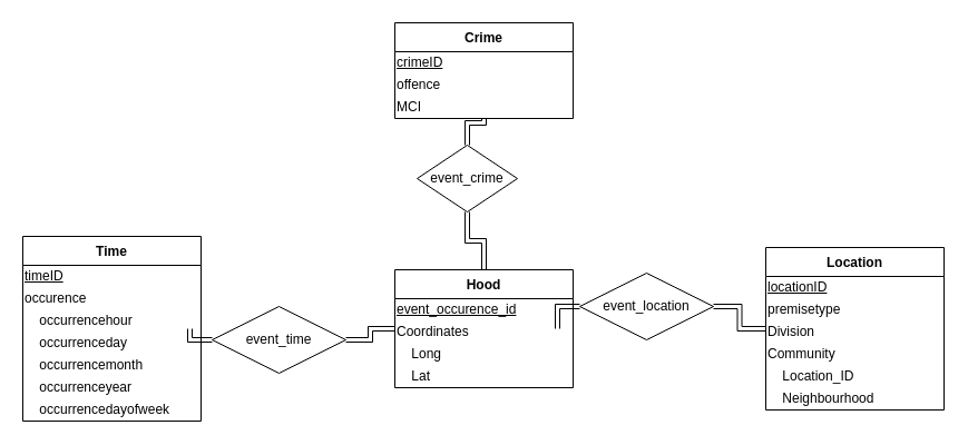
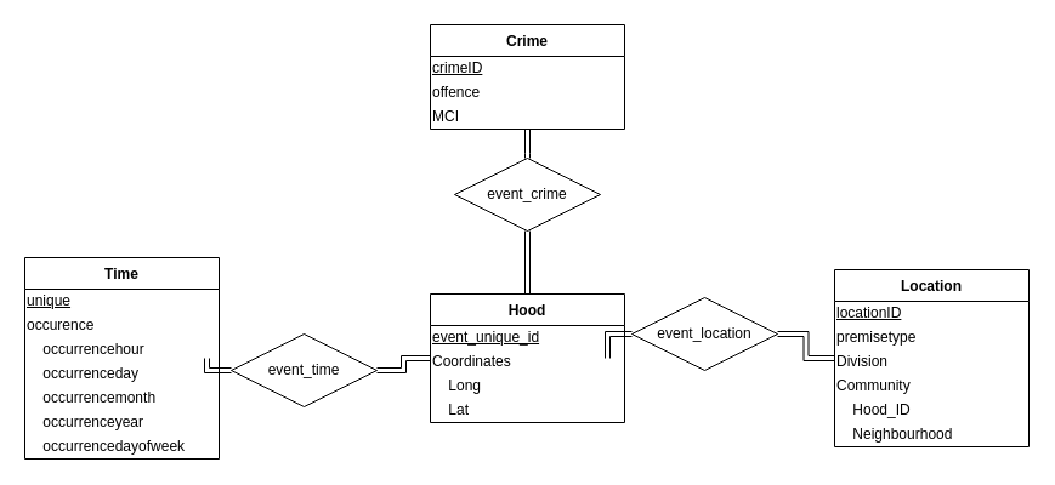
  <mxCell id="0" />
  <mxCell id="1" parent="0" />
  <mxCell id="2" value="Crime" style="swimlane;fontStyle=1;childLayout=stackLayout;horizontal=1;startSize=26;horizontalStack=0;resizeParent=1;resizeLast=0;collapsible=1;marginBottom=0;rounded=0;shadow=0;strokeWidth=1;" vertex="1" parent="1"><mxGeometry x="354" y="20" width="160" height="86" as="geometry"><mxRectangle x="260" y="270" width="160" height="26" as="alternateBounds" /></mxGeometry></mxCell>
  <mxCell id="3" value="&lt;u&gt;crimeID&lt;/u&gt;" style="text;html=1;align=left;verticalAlign=middle;resizable=0;points=[];autosize=1;" vertex="1" parent="2"><mxGeometry y="26" width="160" height="20" as="geometry" /></mxCell>
  <mxCell id="4" value="offence" style="text;html=1;align=left;verticalAlign=middle;resizable=0;points=[];autosize=1;" vertex="1" parent="2"><mxGeometry y="46" width="160" height="20" as="geometry" /></mxCell>
  <mxCell id="5" value="MCI" style="text;html=1;align=left;verticalAlign=middle;resizable=0;points=[];autosize=1;" vertex="1" parent="2"><mxGeometry y="66" width="160" height="20" as="geometry" /></mxCell>
  <mxCell id="6" style="edgeStyle=orthogonalEdgeStyle;rounded=0;orthogonalLoop=1;jettySize=auto;html=1;endArrow=none;endFill=0;shape=link;" edge="1" parent="1" source="8" target="15"><mxGeometry relative="1" as="geometry" /></mxCell>
  <mxCell id="7" style="edgeStyle=orthogonalEdgeStyle;rounded=0;orthogonalLoop=1;jettySize=auto;html=1;endArrow=none;endFill=0;shape=link;" edge="1" parent="1" source="8" target="23"><mxGeometry relative="1" as="geometry" /></mxCell>
  <mxCell id="8" value="event_time" style="shape=rhombus;perimeter=rhombusPerimeter;whiteSpace=wrap;html=1;align=center;strokeColor=#000000;" vertex="1" parent="1"><mxGeometry x="190" y="275" width="120" height="60" as="geometry" /></mxCell>
  <mxCell id="9" style="edgeStyle=orthogonalEdgeStyle;rounded=0;orthogonalLoop=1;jettySize=auto;html=1;endArrow=none;endFill=0;shape=link;" edge="1" parent="1" source="11" target="23"><mxGeometry relative="1" as="geometry" /></mxCell>
  <mxCell id="10" style="edgeStyle=orthogonalEdgeStyle;rounded=0;orthogonalLoop=1;jettySize=auto;html=1;endArrow=none;endFill=0;shape=link;" edge="1" parent="1" source="11" target="28"><mxGeometry relative="1" as="geometry" /></mxCell>
  <mxCell id="11" value="event_location" style="shape=rhombus;perimeter=rhombusPerimeter;whiteSpace=wrap;html=1;align=center;strokeColor=#000000;" vertex="1" parent="1"><mxGeometry x="520" y="245" width="120" height="60" as="geometry" /></mxCell>
  <mxCell id="12" style="edgeStyle=orthogonalEdgeStyle;rounded=0;orthogonalLoop=1;jettySize=auto;html=1;endArrow=none;endFill=0;shape=link;" edge="1" parent="1" source="14" target="23"><mxGeometry relative="1" as="geometry" /></mxCell>
  <mxCell id="13" style="edgeStyle=orthogonalEdgeStyle;rounded=0;orthogonalLoop=1;jettySize=auto;html=1;exitX=0.5;exitY=0;exitDx=0;exitDy=0;endArrow=none;endFill=0;shape=link;" edge="1" parent="1" source="14" target="2"><mxGeometry relative="1" as="geometry" /></mxCell>
- <mxCell id="14" value="event_crime" style="shape=rhombus;perimeter=rhombusPerimeter;whiteSpace=wrap;html=1;align=center;strokeColor=#000000;" vertex="1" parent="1"><mxGeometry x="374" y="130" width="90" height="60" as="geometry" /></mxCell>
+ <mxCell id="14" value="event_crime" style="shape=rhombus;perimeter=rhombusPerimeter;whiteSpace=wrap;html=1;align=center;strokeColor=#000000;" vertex="1" parent="1"><mxGeometry x="374" y="130" width="120" height="60" as="geometry" /></mxCell>
  <mxCell id="15" value="Time" style="swimlane;fontStyle=1;childLayout=stackLayout;horizontal=1;startSize=26;horizontalStack=0;resizeParent=1;resizeLast=0;collapsible=1;marginBottom=0;rounded=0;shadow=0;strokeWidth=1;" vertex="1" parent="1"><mxGeometry y="212" width="160" height="166" as="geometry" x="20"><mxRectangle x="260" y="270" width="160" height="26" as="alternateBounds" /></mxGeometry></mxCell>
- <mxCell id="16" value="&lt;u&gt;timeID&lt;/u&gt;" style="text;html=1;align=left;verticalAlign=middle;resizable=0;points=[];autosize=1;" vertex="1" parent="15"><mxGeometry y="26" width="160" height="20" as="geometry" /></mxCell>
+ <mxCell id="16" value="&lt;u&gt;unique&lt;/u&gt;" style="text;html=1;align=left;verticalAlign=middle;resizable=0;points=[];autosize=1;" vertex="1" parent="15"><mxGeometry y="26" width="160" height="20" as="geometry" /></mxCell>
  <mxCell id="17" value="occurence" style="text;html=1;align=left;verticalAlign=middle;resizable=0;points=[];autosize=1;" vertex="1" parent="15"><mxGeometry y="46" width="160" height="20" as="geometry" /></mxCell>
  <mxCell id="18" value="&amp;nbsp;&amp;nbsp;&amp;nbsp; occurrencehour" style="text;html=1;align=left;verticalAlign=middle;resizable=0;points=[];autosize=1;" vertex="1" parent="15"><mxGeometry y="66" width="160" height="20" as="geometry" /></mxCell>
  <mxCell id="19" value="&amp;nbsp;&amp;nbsp;&amp;nbsp; occurrenceday" style="text;html=1;align=left;verticalAlign=middle;resizable=0;points=[];autosize=1;" vertex="1" parent="15"><mxGeometry y="86" width="160" height="20" as="geometry" /></mxCell>
  <mxCell id="20" value="&amp;nbsp;&amp;nbsp;&amp;nbsp; occurrencemonth" style="text;html=1;align=left;verticalAlign=middle;resizable=0;points=[];autosize=1;" vertex="1" parent="15"><mxGeometry y="106" width="160" height="20" as="geometry" /></mxCell>
  <mxCell id="21" value="&amp;nbsp;&amp;nbsp;&amp;nbsp; occurrenceyear" style="text;html=1;align=left;verticalAlign=middle;resizable=0;points=[];autosize=1;" vertex="1" parent="15"><mxGeometry y="126" width="160" height="20" as="geometry" /></mxCell>
  <mxCell id="22" value="&amp;nbsp;&amp;nbsp;&amp;nbsp; occurrencedayofweek" style="text;html=1;align=left;verticalAlign=middle;resizable=0;points=[];autosize=1;" vertex="1" parent="15"><mxGeometry y="146" width="160" height="20" as="geometry" /></mxCell>
  <mxCell id="23" value="Hood" style="swimlane;fontStyle=1;childLayout=stackLayout;horizontal=1;startSize=26;horizontalStack=0;resizeParent=1;resizeLast=0;collapsible=1;marginBottom=0;rounded=0;shadow=0;strokeWidth=1;" vertex="1" parent="1"><mxGeometry x="354" y="242" width="160" height="106" as="geometry"><mxRectangle x="260" y="270" width="160" height="26" as="alternateBounds" /></mxGeometry></mxCell>
- <mxCell id="24" value="&lt;u&gt;event_occurence_id&lt;/u&gt;" style="text;html=1;align=left;verticalAlign=middle;resizable=0;points=[];autosize=1;" vertex="1" parent="23"><mxGeometry y="26" width="160" height="20" as="geometry" /></mxCell>
+ <mxCell id="24" value="&lt;u&gt;event_unique_id&lt;/u&gt;" style="text;html=1;align=left;verticalAlign=middle;resizable=0;points=[];autosize=1;" vertex="1" parent="23"><mxGeometry y="26" width="160" height="20" as="geometry" /></mxCell>
  <mxCell id="25" value="Coordinates" style="text;html=1;align=left;verticalAlign=middle;resizable=0;points=[];autosize=1;" vertex="1" parent="23"><mxGeometry y="46" width="160" height="20" as="geometry" /></mxCell>
  <mxCell id="26" value="&amp;nbsp;&amp;nbsp;&amp;nbsp; Long" style="text;html=1;align=left;verticalAlign=middle;resizable=0;points=[];autosize=1;" vertex="1" parent="23"><mxGeometry y="66" width="160" height="20" as="geometry" /></mxCell>
  <mxCell id="27" value="&amp;nbsp;&amp;nbsp;&amp;nbsp; Lat" style="text;html=1;align=left;verticalAlign=middle;resizable=0;points=[];autosize=1;" vertex="1" parent="23"><mxGeometry y="86" width="160" height="20" as="geometry" /></mxCell>
  <mxCell id="28" value="Location" style="swimlane;fontStyle=1;childLayout=stackLayout;horizontal=1;startSize=26;horizontalStack=0;resizeParent=1;resizeLast=0;collapsible=1;marginBottom=0;rounded=0;shadow=0;strokeWidth=1;" vertex="1" parent="1"><mxGeometry x="687" y="222" width="160" height="146" as="geometry"><mxRectangle x="260" y="270" width="160" height="26" as="alternateBounds" /></mxGeometry></mxCell>
  <mxCell id="29" value="&lt;u&gt;locationID&lt;/u&gt;" style="text;html=1;align=left;verticalAlign=middle;resizable=0;points=[];autosize=1;" vertex="1" parent="28"><mxGeometry y="26" width="160" height="20" as="geometry" /></mxCell>
  <mxCell id="30" value="premisetype" style="text;html=1;align=left;verticalAlign=middle;resizable=0;points=[];autosize=1;" vertex="1" parent="28"><mxGeometry y="46" width="160" height="20" as="geometry" /></mxCell>
  <mxCell id="31" value="Division" style="text;html=1;align=left;verticalAlign=middle;resizable=0;points=[];autosize=1;" vertex="1" parent="28"><mxGeometry y="66" width="160" height="20" as="geometry" /></mxCell>
  <mxCell id="32" value="Community" style="text;html=1;align=left;verticalAlign=middle;resizable=0;points=[];autosize=1;" vertex="1" parent="28"><mxGeometry y="86" width="160" height="20" as="geometry" /></mxCell>
- <mxCell id="33" value="&amp;nbsp;&amp;nbsp;&amp;nbsp; Location_ID" style="text;html=1;align=left;verticalAlign=middle;resizable=0;points=[];autosize=1;" vertex="1" parent="28"><mxGeometry y="106" width="160" height="20" as="geometry" /></mxCell>
+ <mxCell id="33" value="&amp;nbsp;&amp;nbsp;&amp;nbsp; Hood_ID" style="text;html=1;align=left;verticalAlign=middle;resizable=0;points=[];autosize=1;" vertex="1" parent="28"><mxGeometry y="106" width="160" height="20" as="geometry" /></mxCell>
  <mxCell id="34" value="&amp;nbsp;&amp;nbsp;&amp;nbsp; Neighbourhood" style="text;html=1;align=left;verticalAlign=middle;resizable=0;points=[];autosize=1;" vertex="1" parent="28"><mxGeometry y="126" width="160" height="20" as="geometry" /></mxCell>
